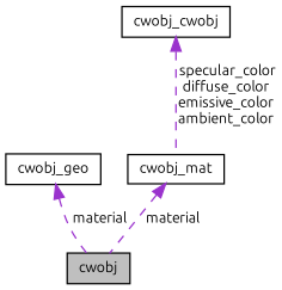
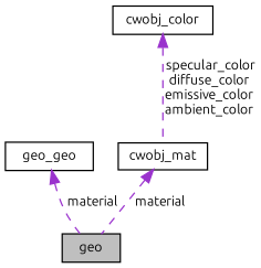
  digraph {
    fontname=Ubuntu
    node [color=black fillcolor=white fontname=Ubuntu fontsize=10 shape=record style=filled]
    edge [color=darkorchid3 dir=back fontname=Ubuntu fontsize=10 labelfontname=Helvetica labelfontsize=10 style=dashed]
-   n1 [fillcolor=grey75 fontcolor=black height=0.2 label=cwobj width=0.4]
-   n2 [height=0.2 label=cwobj_geo width=0.4]
+   n1 [fillcolor=grey75 fontcolor=black height=0.2 label=geo width=0.4]
+   n2 [height=0.2 label=geo_geo width=0.4]
    n3 [height=0.2 label=cwobj_mat width=0.4]
-   n4 [height=0.2 label=cwobj_cwobj width=0.4]
+   n4 [height=0.2 label=cwobj_color width=0.4]
    n2 -> n1 [label=" material"]
    n3 -> n1 [label=" material"]
    n4 -> n3 [label=" specular_color\ndiffuse_color\nemissive_color\nambient_color"]
  }
